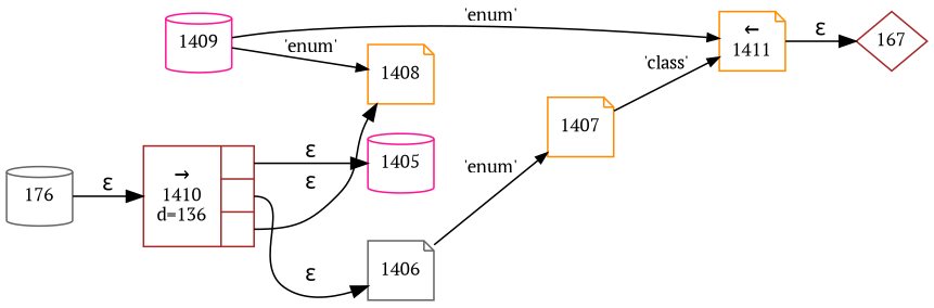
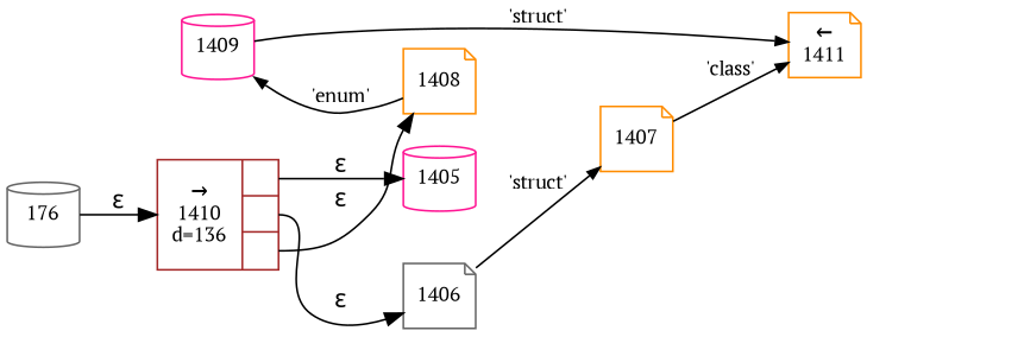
  digraph {
    fontname="PT Serif"
    rankdir=LR
    node [color=darkorange fixedsize=true fontname="PT Serif" fontsize=11 shape=note peripheries=1]
    edge [fontname="PT Serif"]
-   n1 [color=brown label=167 shape=diamond width=.6 peripheries=""]
    n2 [label=1408 width=.55]
    n3 [color=deeppink label=1409 shape=cylinder width=.55]
    n4 [label="&larr;\n1411" width=.55]
    n5 [color=brown fixedsize=false label="{&rarr;\n1410\nd=136|{<p0>|<p1>|<p2>}}" shape=record]
    n6 [color=deeppink label=1405 shape=cylinder width=.55]
    n7 [color=gray40 label=1406 width=.55]
    n8 [label=1407 width=.55]
    n9 [color=gray40 label=176 shape=cylinder width=.55]
-   n3 -> n2 [arrowhead=normal arrowsize=.7 fontsize=11 label="'enum'"]
-   n3 -> n4 [arrowhead=normal arrowsize=.7 fontsize=11 label="'enum'"]
-   n4 -> n1 [label="&epsilon;"]
+   n2 -> n3 [arrowhead=normal arrowsize=.7 fontsize=11 label="'enum'"]
+   n3 -> n4 [arrowhead=normal arrowsize=.7 fontsize=11 label="'struct'"]
    n5 -> n2 [label="&epsilon;" tailport=p2]
    n5 -> n6 [label="&epsilon;" tailport=p0]
    n5 -> n7 [label="&epsilon;" tailport=p1]
-   n7 -> n8 [arrowhead=normal arrowsize=.7 fontsize=11 label="'enum'"]
+   n7 -> n8 [arrowhead=normal arrowsize=.7 fontsize=11 label="'struct'"]
    n8 -> n4 [arrowhead=normal arrowsize=.7 fontsize=11 label="'class'"]
    n9 -> n5 [label="&epsilon;"]
  }
